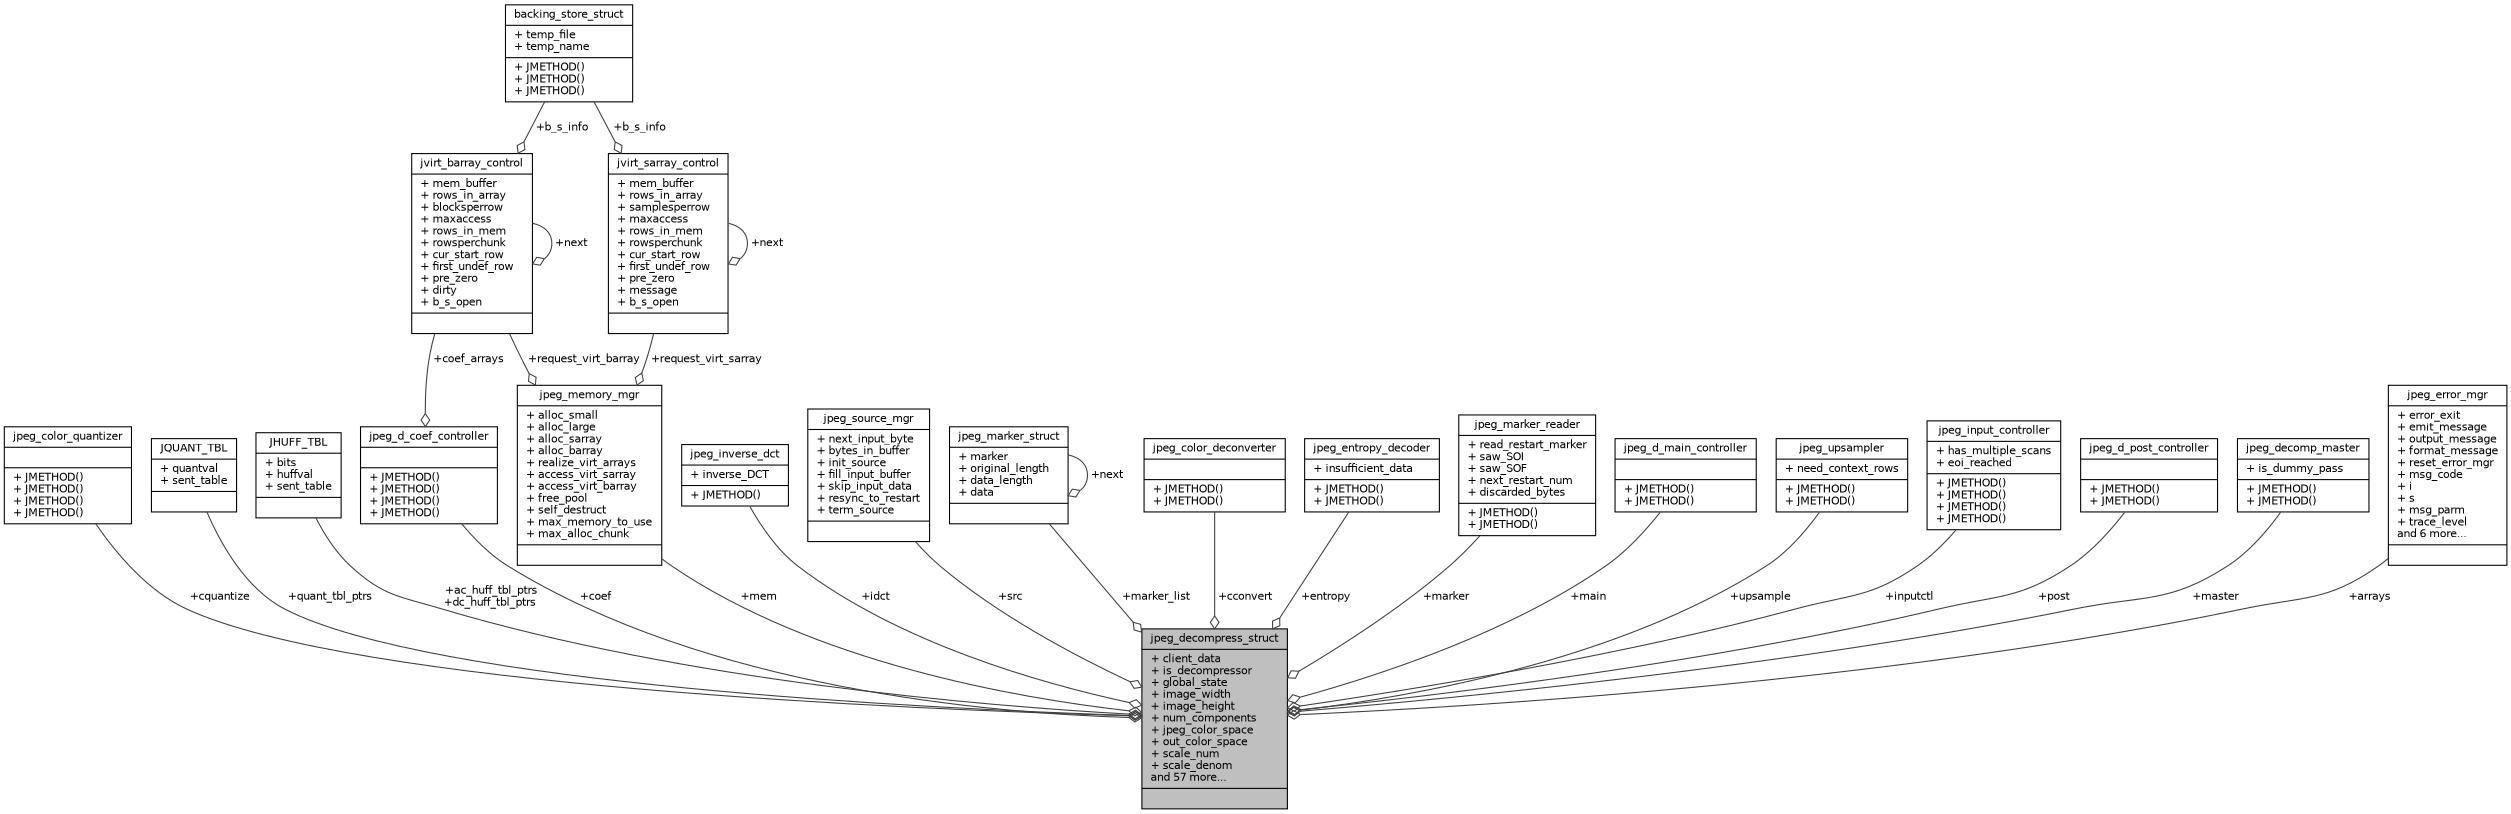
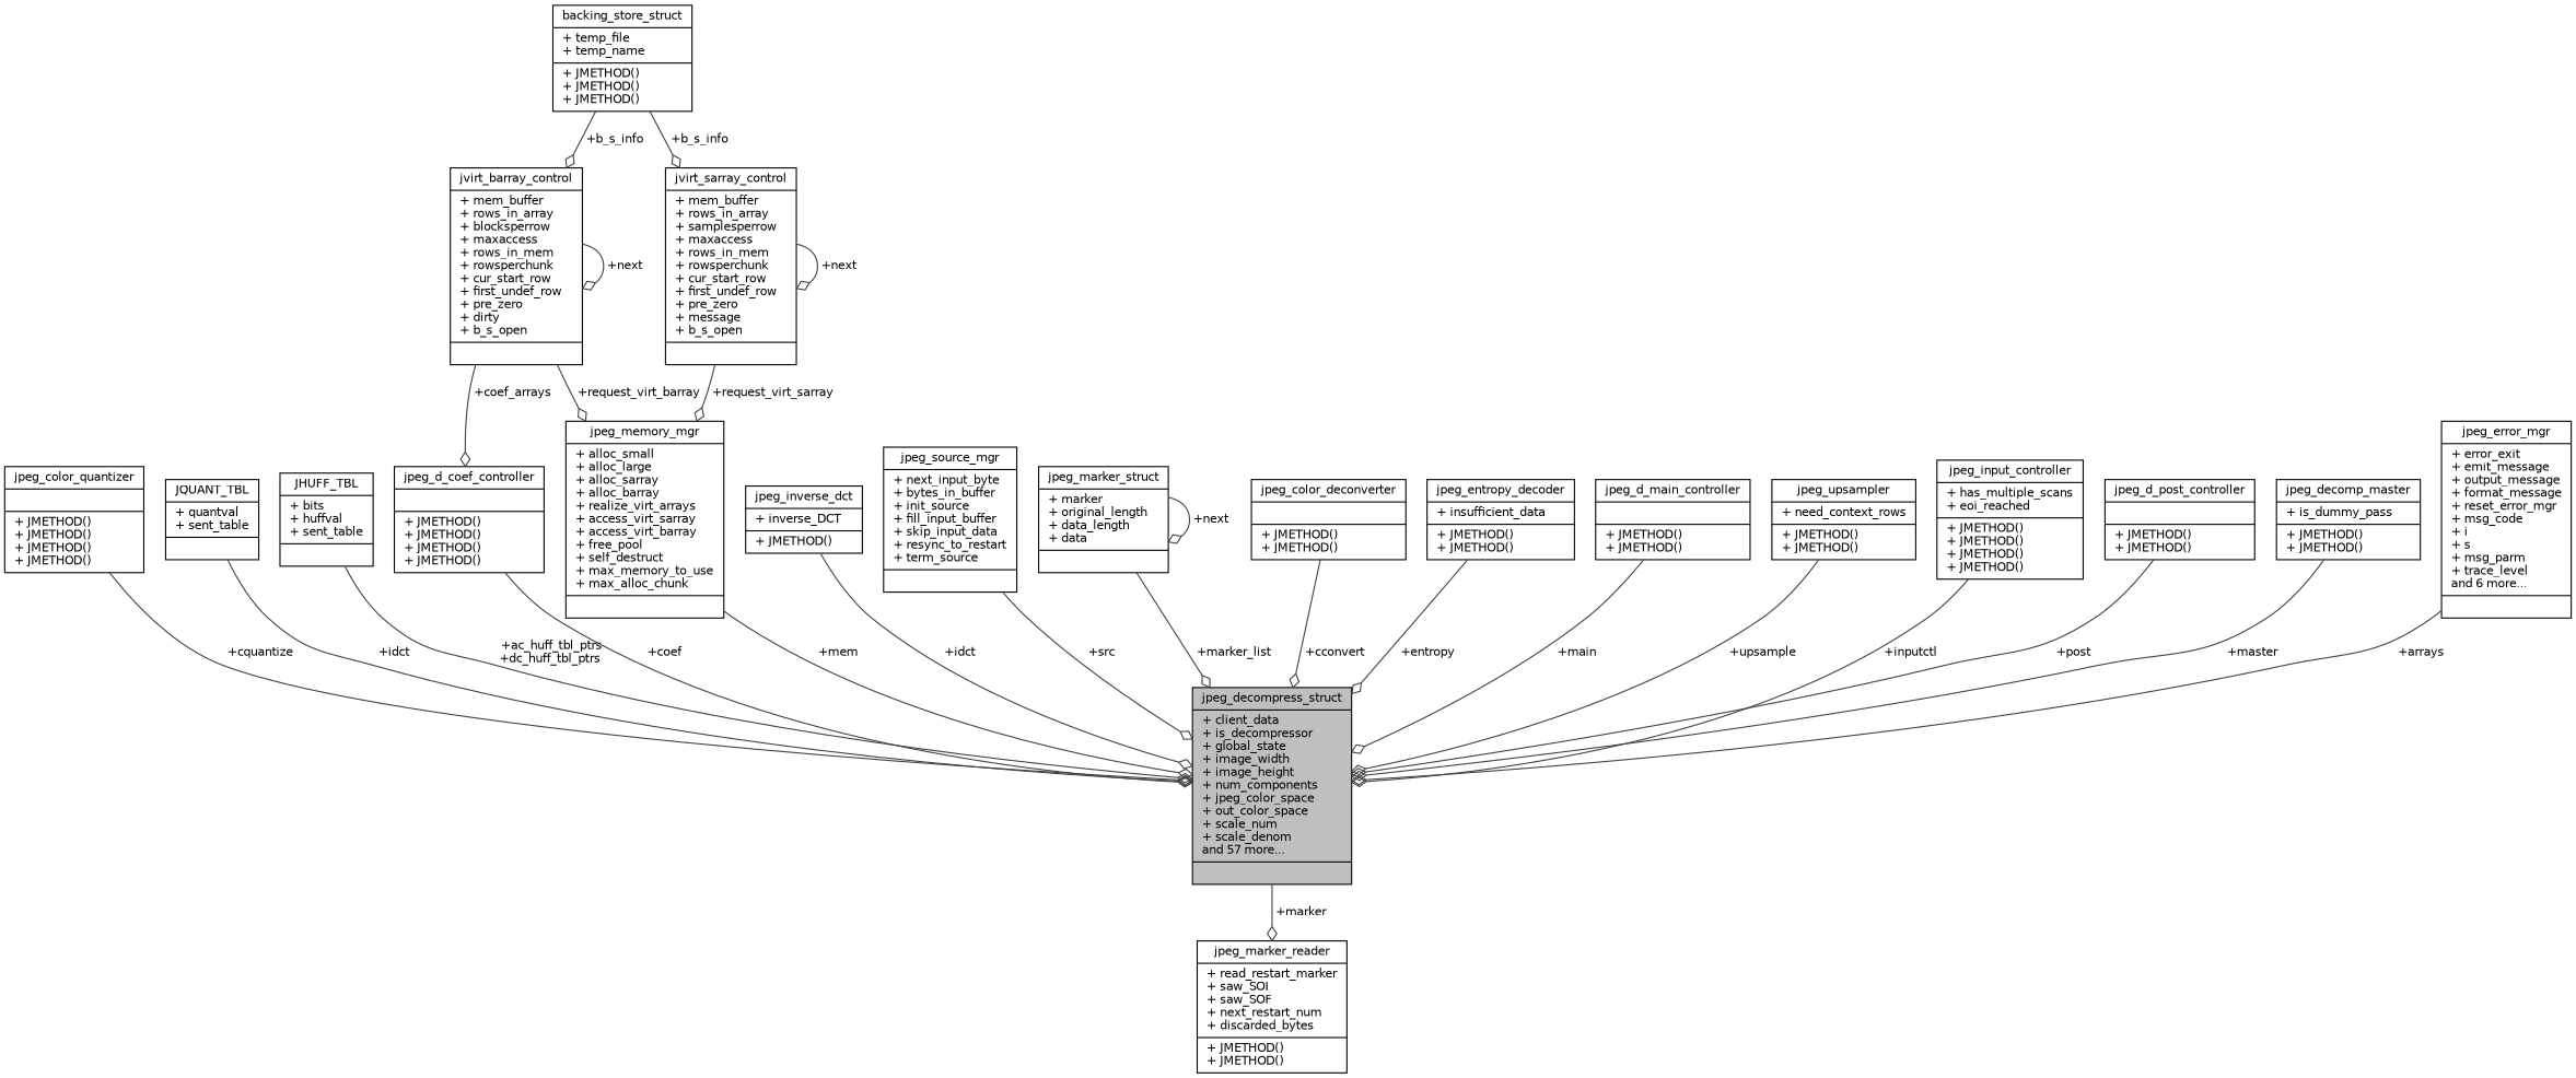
  digraph {
    node [color=black fillcolor=white fontname=Helvetica fontsize=10 shape=record style=filled]
    edge [arrowhead=odiamond color=grey25 fontname=Helvetica fontsize=10 labelfontname=Helvetica labelfontsize=10 style=solid]
    n1 [fillcolor=grey75 fontcolor=black height=0.2 label="{jpeg_decompress_struct\n|+ client_data\l+ is_decompressor\l+ global_state\l+ image_width\l+ image_height\l+ num_components\l+ jpeg_color_space\l+ out_color_space\l+ scale_num\l+ scale_denom\land 57 more...\l|}" width=0.4]
    n2 [height=0.2 label="{jpeg_color_quantizer\n||+ JMETHOD()\l+ JMETHOD()\l+ JMETHOD()\l+ JMETHOD()\l}" width=0.4]
    n3 [height=0.2 label="{JQUANT_TBL\n|+ quantval\l+ sent_table\l|}" width=0.4]
    n4 [height=0.2 label="{JHUFF_TBL\n|+ bits\l+ huffval\l+ sent_table\l|}" width=0.4]
    n5 [height=0.2 label="{jpeg_memory_mgr\n|+ alloc_small\l+ alloc_large\l+ alloc_sarray\l+ alloc_barray\l+ realize_virt_arrays\l+ access_virt_sarray\l+ access_virt_barray\l+ free_pool\l+ self_destruct\l+ max_memory_to_use\l+ max_alloc_chunk\l|}" width=0.4]
    n6 [height=0.2 label="{jvirt_barray_control\n|+ mem_buffer\l+ rows_in_array\l+ blocksperrow\l+ maxaccess\l+ rows_in_mem\l+ rowsperchunk\l+ cur_start_row\l+ first_undef_row\l+ pre_zero\l+ dirty\l+ b_s_open\l|}" width=0.4]
    n7 [height=0.2 label="{jpeg_d_coef_controller\n||+ JMETHOD()\l+ JMETHOD()\l+ JMETHOD()\l+ JMETHOD()\l}" width=0.4]
    n8 [height=0.2 label="{backing_store_struct\n|+ temp_file\l+ temp_name\l|+ JMETHOD()\l+ JMETHOD()\l+ JMETHOD()\l}" width=0.4]
    n9 [height=0.2 label="{jvirt_sarray_control\n|+ mem_buffer\l+ rows_in_array\l+ samplesperrow\l+ maxaccess\l+ rows_in_mem\l+ rowsperchunk\l+ cur_start_row\l+ first_undef_row\l+ pre_zero\l+ message\l+ b_s_open\l|}" width=0.4]
    n10 [height=0.2 label="{jpeg_inverse_dct\n|+ inverse_DCT\l|+ JMETHOD()\l}" width=0.4]
    n11 [height=0.2 label="{jpeg_source_mgr\n|+ next_input_byte\l+ bytes_in_buffer\l+ init_source\l+ fill_input_buffer\l+ skip_input_data\l+ resync_to_restart\l+ term_source\l|}" width=0.4]
    n12 [height=0.2 label="{jpeg_marker_struct\n|+ marker\l+ original_length\l+ data_length\l+ data\l|}" width=0.4]
    n13 [height=0.2 label="{jpeg_color_deconverter\n||+ JMETHOD()\l+ JMETHOD()\l}" width=0.4]
    n14 [height=0.2 label="{jpeg_entropy_decoder\n|+ insufficient_data\l|+ JMETHOD()\l+ JMETHOD()\l}" width=0.4]
    n15 [height=0.2 label="{jpeg_marker_reader\n|+ read_restart_marker\l+ saw_SOI\l+ saw_SOF\l+ next_restart_num\l+ discarded_bytes\l|+ JMETHOD()\l+ JMETHOD()\l}" width=0.4]
    n16 [height=0.2 label="{jpeg_d_main_controller\n||+ JMETHOD()\l+ JMETHOD()\l}" width=0.4]
    n17 [height=0.2 label="{jpeg_upsampler\n|+ need_context_rows\l|+ JMETHOD()\l+ JMETHOD()\l}" width=0.4]
    n18 [height=0.2 label="{jpeg_input_controller\n|+ has_multiple_scans\l+ eoi_reached\l|+ JMETHOD()\l+ JMETHOD()\l+ JMETHOD()\l+ JMETHOD()\l}" width=0.4]
    n19 [height=0.2 label="{jpeg_d_post_controller\n||+ JMETHOD()\l+ JMETHOD()\l}" width=0.4]
    n20 [height=0.2 label="{jpeg_decomp_master\n|+ is_dummy_pass\l|+ JMETHOD()\l+ JMETHOD()\l}" width=0.4]
    n21 [height=0.2 label="{jpeg_error_mgr\n|+ error_exit\l+ emit_message\l+ output_message\l+ format_message\l+ reset_error_mgr\l+ msg_code\l+ i\l+ s\l+ msg_parm\l+ trace_level\land 6 more...\l|}" width=0.4]
    n2 -> n1 [label=" +cquantize"]
-   n3 -> n1 [label=" +quant_tbl_ptrs"]
+   n3 -> n1 [label=" +idct"]
    n4 -> n1 [label=" +ac_huff_tbl_ptrs\n+dc_huff_tbl_ptrs"]
    n5 -> n1 [label=" +mem"]
    n6 -> n5 [label=" +request_virt_barray"]
    n6 -> n6 [label=" +next"]
    n6 -> n7 [label=" +coef_arrays"]
    n7 -> n1 [label=" +coef"]
    n8 -> n6 [label=" +b_s_info"]
    n8 -> n9 [label=" +b_s_info"]
    n9 -> n5 [label=" +request_virt_sarray"]
    n9 -> n9 [label=" +next"]
    n10 -> n1 [label=" +idct"]
    n11 -> n1 [label=" +src"]
    n12 -> n1 [label=" +marker_list"]
    n12 -> n12 [label=" +next"]
    n13 -> n1 [label=" +cconvert"]
    n14 -> n1 [label=" +entropy"]
-   n15 -> n1 [label=" +marker"]
+   n1 -> n15 [label=" +marker"]
    n16 -> n1 [label=" +main"]
    n17 -> n1 [label=" +upsample"]
    n18 -> n1 [label=" +inputctl"]
    n19 -> n1 [label=" +post"]
    n20 -> n1 [label=" +master"]
    n21 -> n1 [label=" +arrays"]
  }
